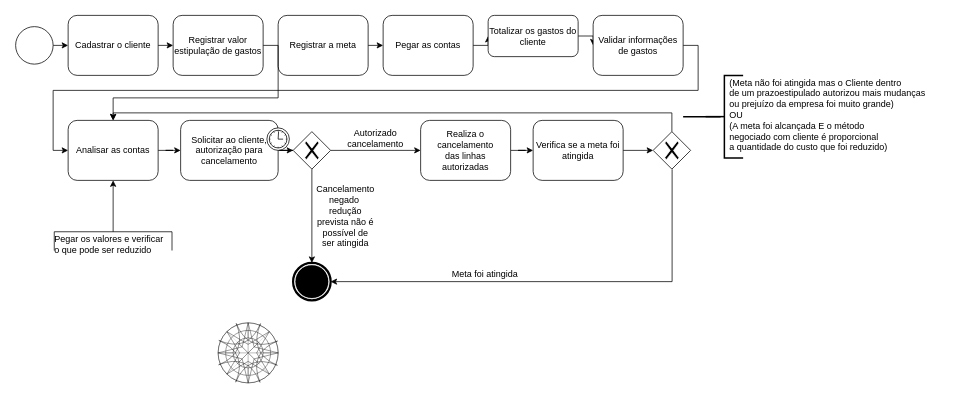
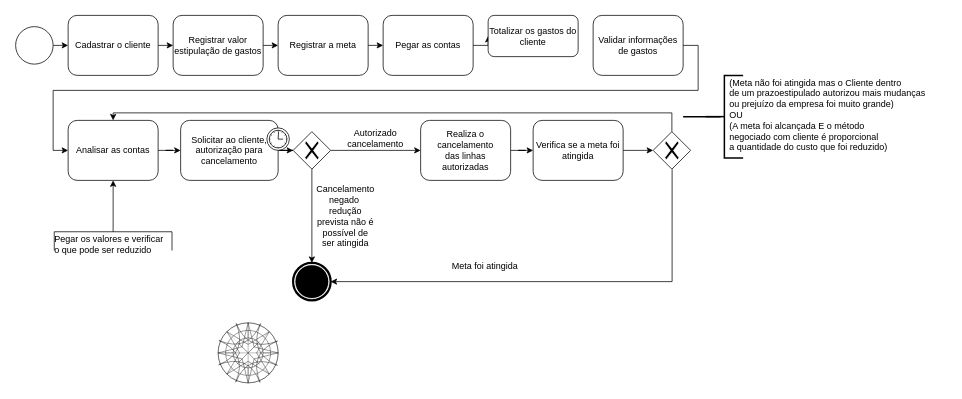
  <mxCell id="0" />
  <mxCell id="1" parent="0" />
  <mxCell id="2" style="edgeStyle=orthogonalEdgeStyle;rounded=0;orthogonalLoop=1;jettySize=auto;html=1;exitX=1;exitY=0.5;exitDx=0;exitDy=0;entryX=0;entryY=0.5;entryDx=0;entryDy=0;" parent="1" source="3" target="5" edge="1"><mxGeometry relative="1" as="geometry" /></mxCell>
  <mxCell id="3" value="" style="shape=mxgraph.bpmn.shape;html=1;verticalLabelPosition=bottom;labelBackgroundColor=#ffffff;verticalAlign=top;align=center;perimeter=ellipsePerimeter;outlineConnect=0;outline=standard;symbol=general;" parent="1" vertex="1"><mxGeometry x="20" y="35" width="50" height="50" as="geometry" /></mxCell>
  <mxCell id="4" style="edgeStyle=orthogonalEdgeStyle;rounded=0;orthogonalLoop=1;jettySize=auto;html=1;exitX=1;exitY=0.5;exitDx=0;exitDy=0;entryX=0;entryY=0.5;entryDx=0;entryDy=0;" parent="1" source="5" target="15" edge="1"><mxGeometry relative="1" as="geometry"><mxPoint x="290" y="65" as="targetPoint" /></mxGeometry></mxCell>
  <mxCell id="5" value="Cadastrar o cliente" style="shape=ext;rounded=1;html=1;whiteSpace=wrap;" parent="1" vertex="1"><mxGeometry x="90" y="20" width="120" height="80" as="geometry" /></mxCell>
  <mxCell id="6" style="edgeStyle=orthogonalEdgeStyle;rounded=0;orthogonalLoop=1;jettySize=auto;html=1;exitX=1;exitY=0.5;exitDx=0;exitDy=0;entryX=0;entryY=0.5;entryDx=0;entryDy=0;" parent="1" source="7" target="9" edge="1"><mxGeometry relative="1" as="geometry" /></mxCell>
  <mxCell id="7" value="Pegar as contas" style="shape=ext;rounded=1;html=1;whiteSpace=wrap;" parent="1" vertex="1"><mxGeometry x="510" y="20" width="120" height="80" as="geometry" /></mxCell>
- <mxCell id="8" value="" style="edgeStyle=orthogonalEdgeStyle;rounded=0;orthogonalLoop=1;jettySize=auto;html=1;" parent="1" source="9" target="11" edge="1"><mxGeometry relative="1" as="geometry" /></mxCell>
  <mxCell id="9" value="Totalizar os gastos do cliente" style="shape=ext;rounded=1;html=1;whiteSpace=wrap;" parent="1" vertex="1"><mxGeometry x="650" y="20" width="120" height="55" as="geometry" /></mxCell>
  <mxCell id="10" style="edgeStyle=orthogonalEdgeStyle;rounded=0;orthogonalLoop=1;jettySize=auto;html=1;exitX=1;exitY=0.5;exitDx=0;exitDy=0;entryX=0;entryY=0.5;entryDx=0;entryDy=0;" edge="1" parent="1" source="11" target="18"><mxGeometry relative="1" as="geometry"><mxPoint x="68.333" y="150" as="targetPoint" /><Array as="points"><mxPoint x="930" y="60" /><mxPoint x="930" y="120" /><mxPoint x="70" y="120" /><mxPoint x="70" y="200" /></Array></mxGeometry></mxCell>
  <mxCell id="11" value="Validar informações de gastos" style="shape=ext;rounded=1;html=1;whiteSpace=wrap;" parent="1" vertex="1"><mxGeometry x="790" y="20" width="120" height="80" as="geometry" /></mxCell>
  <mxCell id="12" style="edgeStyle=orthogonalEdgeStyle;rounded=0;orthogonalLoop=1;jettySize=auto;html=1;exitX=1;exitY=0.5;exitDx=0;exitDy=0;entryX=0;entryY=0.5;entryDx=0;entryDy=0;" parent="1" source="13" target="7" edge="1"><mxGeometry relative="1" as="geometry" /></mxCell>
  <mxCell id="13" value="Registrar a meta" style="shape=ext;rounded=1;html=1;whiteSpace=wrap;" parent="1" vertex="1"><mxGeometry x="370" y="20" width="120" height="80" as="geometry" /></mxCell>
- <mxCell id="14" style="edgeStyle=orthogonalEdgeStyle;rounded=0;orthogonalLoop=1;jettySize=auto;html=1;exitX=1;exitY=0.5;exitDx=0;exitDy=0;" parent="1" source="15" target="18" edge="1"><mxGeometry relative="1" as="geometry" /></mxCell>
+ <mxCell id="14" style="edgeStyle=orthogonalEdgeStyle;rounded=0;orthogonalLoop=1;jettySize=auto;html=1;exitX=1;exitY=0.5;exitDx=0;exitDy=0;entryX=0;entryY=0.5;entryDx=0;entryDy=0;" parent="1" source="15" target="13" edge="1"><mxGeometry relative="1" as="geometry" /></mxCell>
  <mxCell id="15" value="Registrar valor estipulação de gastos" style="shape=ext;rounded=1;html=1;whiteSpace=wrap;" parent="1" vertex="1"><mxGeometry x="230" y="20" width="120" height="80" as="geometry" /></mxCell>
  <mxCell id="16" value="" style="shape=mxgraph.bpmn.shape;html=1;verticalLabelPosition=bottom;labelBackgroundColor=#ffffff;verticalAlign=top;align=center;perimeter=ellipsePerimeter;outlineConnect=0;outline=end;symbol=terminate;" parent="1" vertex="1"><mxGeometry x="390" y="350" width="50" height="50" as="geometry" /></mxCell>
  <mxCell id="17" style="edgeStyle=orthogonalEdgeStyle;rounded=0;orthogonalLoop=1;jettySize=auto;html=1;exitX=1;exitY=0.5;exitDx=0;exitDy=0;" parent="1" source="18" target="23" edge="1"><mxGeometry relative="1" as="geometry" /></mxCell>
  <mxCell id="18" value="Analisar as contas" style="shape=ext;rounded=1;html=1;whiteSpace=wrap;" parent="1" vertex="1"><mxGeometry x="90" y="160" width="120" height="80" as="geometry" /></mxCell>
  <mxCell id="19" style="edgeStyle=orthogonalEdgeStyle;rounded=0;orthogonalLoop=1;jettySize=auto;html=1;entryX=0.5;entryY=1;entryDx=0;entryDy=0;" edge="1" parent="1" source="20" target="18"><mxGeometry relative="1" as="geometry" /></mxCell>
  <mxCell id="20" value="" style="html=1;shape=mxgraph.flowchart.annotation_2;align=left;rotation=90;" parent="1" vertex="1"><mxGeometry x="125" y="230" width="50" height="157" as="geometry" /></mxCell>
  <mxCell id="21" value="Pegar os valores e verificar&lt;br&gt;o que pode ser reduzido" style="text;html=1;resizable=0;points=[];autosize=1;align=left;verticalAlign=top;spacingTop=-4;" parent="1" vertex="1"><mxGeometry x="70" y="308.5" width="160" height="30" as="geometry" /></mxCell>
  <mxCell id="22" style="edgeStyle=orthogonalEdgeStyle;rounded=0;orthogonalLoop=1;jettySize=auto;html=1;entryX=0;entryY=0.5;entryDx=0;entryDy=0;" edge="1" parent="1" source="23" target="36"><mxGeometry relative="1" as="geometry" /></mxCell>
  <mxCell id="23" value="Solicitar ao cliente, autorização para cancelamento" style="html=1;whiteSpace=wrap;rounded=1;" parent="1" vertex="1"><mxGeometry x="240" y="160" width="130" height="80" as="geometry" /></mxCell>
  <mxCell id="24" value="" style="shape=mxgraph.bpmn.timer_start;perimeter=ellipsePerimeter;html=1;labelPosition=right;labelBackgroundColor=#ffffff;align=left;outlineConnect=0;" parent="23" vertex="1"><mxGeometry x="1" width="30" height="30" relative="1" as="geometry"><mxPoint x="-15" y="10" as="offset" /></mxGeometry></mxCell>
  <mxCell id="25" value="" style="edgeStyle=orthogonalEdgeStyle;rounded=0;orthogonalLoop=1;jettySize=auto;html=1;" parent="1" source="26" target="28" edge="1"><mxGeometry relative="1" as="geometry" /></mxCell>
  <mxCell id="26" value="&lt;div&gt;Realiza o cancelamento&lt;/div&gt;&lt;div&gt;das linhas autorizadas&lt;br&gt;&lt;/div&gt;" style="shape=ext;rounded=1;html=1;whiteSpace=wrap;" parent="1" vertex="1"><mxGeometry x="560" y="160" width="120" height="80" as="geometry" /></mxCell>
  <mxCell id="27" style="edgeStyle=orthogonalEdgeStyle;rounded=0;orthogonalLoop=1;jettySize=auto;html=1;entryX=0;entryY=0.5;entryDx=0;entryDy=0;" edge="1" parent="1" source="28" target="31"><mxGeometry relative="1" as="geometry" /></mxCell>
  <mxCell id="28" value="Verifica se a meta foi atingida" style="shape=ext;rounded=1;html=1;whiteSpace=wrap;" parent="1" vertex="1"><mxGeometry x="710" y="160" width="120" height="80" as="geometry" /></mxCell>
  <mxCell id="29" style="edgeStyle=orthogonalEdgeStyle;rounded=0;orthogonalLoop=1;jettySize=auto;html=1;entryX=0.5;entryY=0;entryDx=0;entryDy=0;exitX=0.5;exitY=0;exitDx=0;exitDy=0;" edge="1" parent="1" source="31" target="18"><mxGeometry relative="1" as="geometry"><mxPoint x="150" y="120" as="targetPoint" /><mxPoint x="895.333" y="175.333" as="sourcePoint" /><Array as="points"><mxPoint x="895" y="150" /><mxPoint x="150" y="150" /></Array></mxGeometry></mxCell>
  <mxCell id="30" style="edgeStyle=orthogonalEdgeStyle;rounded=0;orthogonalLoop=1;jettySize=auto;html=1;exitX=0.5;exitY=1;exitDx=0;exitDy=0;entryX=1;entryY=0.5;entryDx=0;entryDy=0;" edge="1" parent="1" target="16"><mxGeometry relative="1" as="geometry"><mxPoint x="895.333" y="225.333" as="sourcePoint" /><Array as="points"><mxPoint x="896" y="375" /></Array></mxGeometry></mxCell>
  <mxCell id="31" value="" style="shape=mxgraph.bpmn.shape;html=1;verticalLabelPosition=bottom;labelBackgroundColor=#ffffff;verticalAlign=top;align=center;perimeter=rhombusPerimeter;background=gateway;outlineConnect=0;outline=none;symbol=exclusiveGw;" parent="1" vertex="1"><mxGeometry x="870" y="175" width="50" height="50" as="geometry" /></mxCell>
- <mxCell id="32" value="Meta foi atingida" style="text;html=1;resizable=0;points=[];autosize=1;align=left;verticalAlign=top;spacingTop=-4;" parent="1" vertex="1"><mxGeometry x="600" y="355" width="100" height="20" as="geometry" /></mxCell>
+ <mxCell id="32" value="Meta foi atingida" style="text;html=1;resizable=0;points=[];autosize=1;align=left;verticalAlign=top;spacingTop=-4;" parent="1" vertex="1"><mxGeometry x="600" y="345" width="100" height="20" as="geometry" /></mxCell>
  <mxCell id="33" value="(Meta não foi atingida mas o Cliente dentro &lt;br&gt;de um prazoestipulado autorizou mais mudanças&lt;br&gt;&lt;div&gt;ou prejuízo da empresa foi muito grande) &lt;br&gt;OU&lt;br&gt;(A meta foi alcançada E o método &lt;br&gt;negociado com cliente é proporcional&lt;br&gt;a quantidade do custo que foi reduzido)&lt;br&gt;&lt;/div&gt;&lt;div&gt;&lt;br&gt;&lt;/div&gt;" style="text;html=1;resizable=0;points=[];autosize=1;align=left;verticalAlign=top;spacingTop=-4;" parent="1" vertex="1"><mxGeometry x="970" y="100" width="290" height="110" as="geometry" /></mxCell>
  <mxCell id="34" style="edgeStyle=orthogonalEdgeStyle;rounded=0;orthogonalLoop=1;jettySize=auto;html=1;entryX=0;entryY=0.5;entryDx=0;entryDy=0;" edge="1" parent="1" source="36" target="26"><mxGeometry relative="1" as="geometry" /></mxCell>
  <mxCell id="35" style="edgeStyle=orthogonalEdgeStyle;rounded=0;orthogonalLoop=1;jettySize=auto;html=1;entryX=0.5;entryY=0;entryDx=0;entryDy=0;" edge="1" parent="1" source="36" target="16"><mxGeometry relative="1" as="geometry" /></mxCell>
  <mxCell id="36" value="" style="shape=mxgraph.bpmn.shape;html=1;verticalLabelPosition=bottom;labelBackgroundColor=#ffffff;verticalAlign=top;align=center;perimeter=rhombusPerimeter;background=gateway;outlineConnect=0;outline=none;symbol=exclusiveGw;" vertex="1" parent="1"><mxGeometry x="390" y="175" width="50" height="50" as="geometry" /></mxCell>
  <mxCell id="37" value="&lt;div&gt;Autorizado cancelamento&lt;/div&gt;" style="text;html=1;strokeColor=none;fillColor=none;align=center;verticalAlign=middle;whiteSpace=wrap;rounded=0;" vertex="1" parent="1"><mxGeometry x="480" y="174" width="40" height="20" as="geometry" /></mxCell>
  <mxCell id="38" value="&lt;div&gt;Cancelamento negado&amp;nbsp; redução prevista não é possível de ser atingida&lt;/div&gt;" style="text;html=1;strokeColor=none;fillColor=none;align=center;verticalAlign=middle;whiteSpace=wrap;rounded=0;" vertex="1" parent="1"><mxGeometry x="440" y="277.5" width="40" height="20" as="geometry" /></mxCell>
  <mxCell id="39" value="" style="strokeWidth=2;html=1;shape=mxgraph.flowchart.annotation_2;align=left;pointerEvents=1" vertex="1" parent="1"><mxGeometry x="940" y="100" width="50" height="110" as="geometry" /></mxCell>
  <mxCell id="40" value="" style="line;strokeWidth=2;html=1;" vertex="1" parent="1"><mxGeometry x="910" y="150" width="50" height="10" as="geometry" /></mxCell>
  <mxCell id="41" value="" style="shape=sumEllipse;perimeter=ellipsePerimeter;whiteSpace=wrap;html=1;backgroundOutline=1;opacity=50;" vertex="1" parent="1"><mxGeometry x="310" y="450" width="40" height="40" as="geometry" /></mxCell>
  <mxCell id="42" value="" style="shape=sumEllipse;perimeter=ellipsePerimeter;whiteSpace=wrap;html=1;backgroundOutline=1;opacity=50;" vertex="1" parent="1"><mxGeometry x="290" y="430" width="80" height="80" as="geometry" /></mxCell>
  <mxCell id="43" value="" style="shape=orEllipse;perimeter=ellipsePerimeter;whiteSpace=wrap;html=1;backgroundOutline=1;opacity=50;" vertex="1" parent="1"><mxGeometry x="290" y="430" width="80" height="80" as="geometry" /></mxCell>
  <mxCell id="44" value="" style="shape=orEllipse;perimeter=ellipsePerimeter;whiteSpace=wrap;html=1;backgroundOutline=1;opacity=50;" vertex="1" parent="1"><mxGeometry x="300" y="440" width="60" height="60" as="geometry" /></mxCell>
  <mxCell id="45" value="" style="shape=sumEllipse;perimeter=ellipsePerimeter;whiteSpace=wrap;html=1;backgroundOutline=1;opacity=50;" vertex="1" parent="1"><mxGeometry x="310" y="450" width="40" height="40" as="geometry" /></mxCell>
  <mxCell id="46" value="" style="verticalLabelPosition=bottom;verticalAlign=top;html=1;shape=mxgraph.basic.4_point_star_2;dx=0.8;fillColor=none;opacity=50;" vertex="1" parent="1"><mxGeometry x="290" y="430" width="80" height="80" as="geometry" /></mxCell>
  <mxCell id="47" value="" style="verticalLabelPosition=bottom;verticalAlign=top;html=1;shape=mxgraph.basic.4_point_star_2;dx=0.8;fillColor=none;opacity=50;rotation=45;" vertex="1" parent="1"><mxGeometry x="290" y="430" width="80" height="80" as="geometry" /></mxCell>
  <mxCell id="48" value="" style="shape=switch;whiteSpace=wrap;html=1;fillColor=none;opacity=50;rotation=23;" vertex="1" parent="1"><mxGeometry x="300" y="440" width="60" height="60" as="geometry" /></mxCell>
  <mxCell id="49" value="" style="shape=switch;whiteSpace=wrap;html=1;fillColor=none;opacity=50;rotation=68;direction=south;" vertex="1" parent="1"><mxGeometry x="300" y="440" width="60" height="60" as="geometry" /></mxCell>
